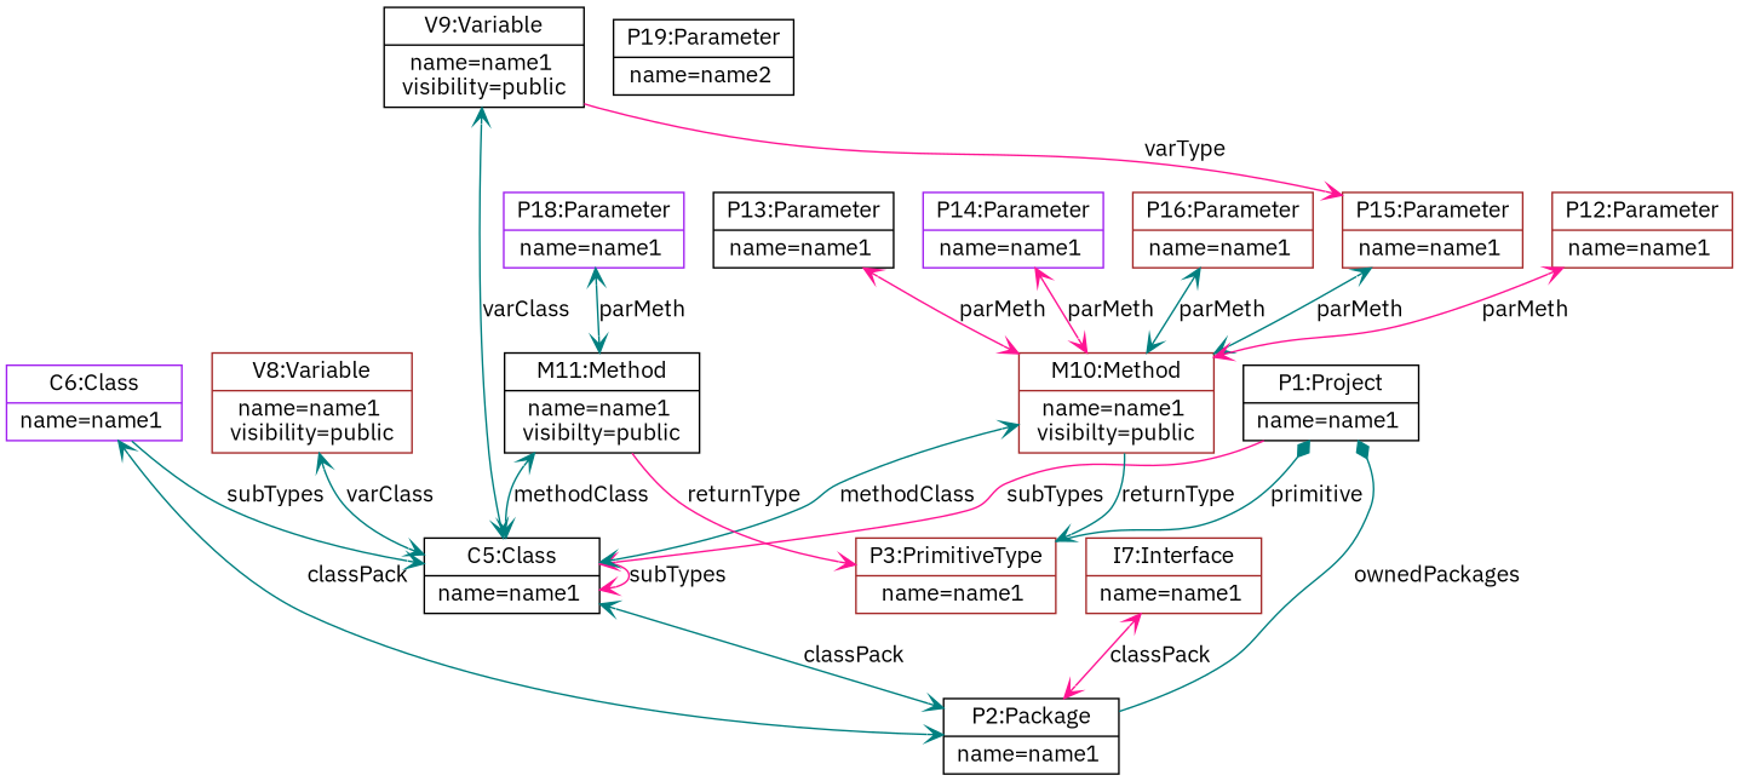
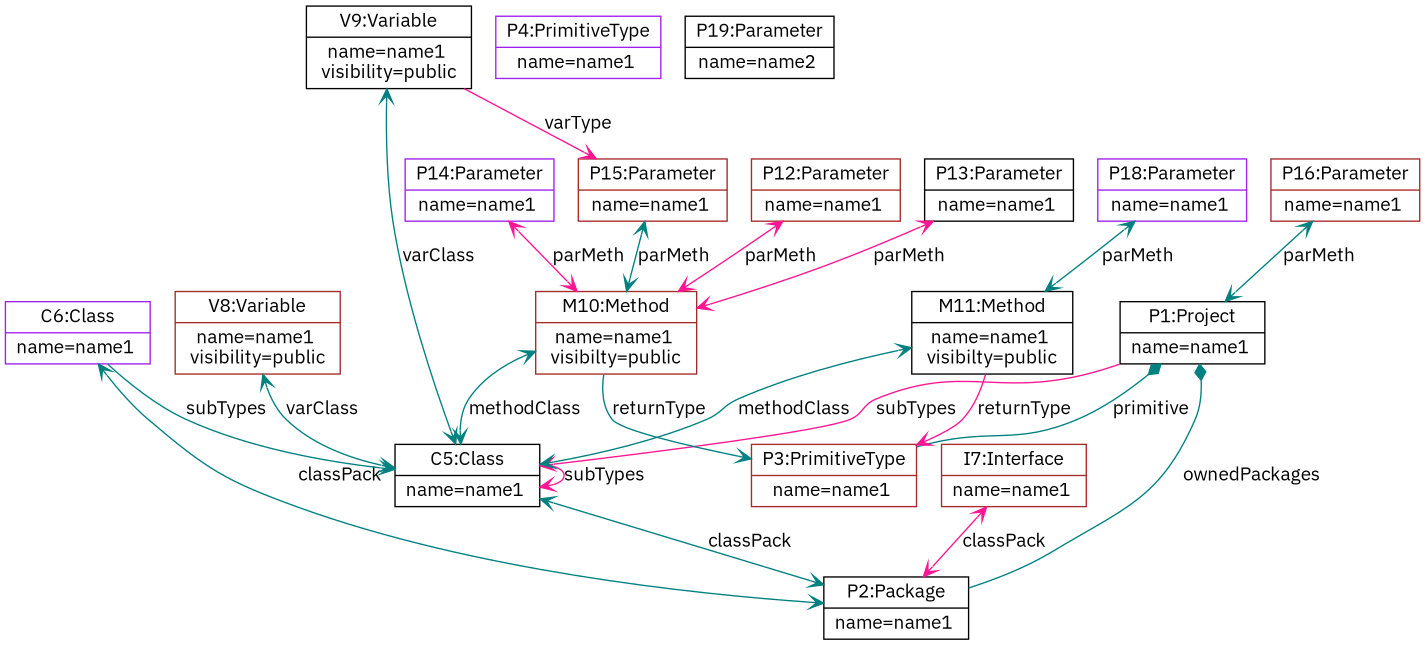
  graph {
    fontname="IBM Plex Sans"
    node [color=black fontname="IBM Plex Sans" shape=record]
    edge [arrowhead=open arrowtail=open color=teal dir=both fontname="IBM Plex Sans"]
    n1 [label="{P1:Project| name=name1 \n}"]
    n2 [label="{P2:Package| name=name1 \n}"]
    n3 [color=brown label="{P3:PrimitiveType| name=name1 \n}"]
    n4 [label="{C5:Class| name=name1 \n}"]
+   n5 [color=purple label="{P4:PrimitiveType| name=name1 \n}"]
    n6 [color=purple label="{C6:Class| name=name1 \n}"]
    n7 [color=brown label="{I7:Interface| name=name1 \n}"]
    n8 [color=brown label="{V8:Variable| name=name1 \n visibility=public \n}"]
    n9 [label="{V9:Variable| name=name1 \n visibility=public \n}"]
    n10 [color=brown label="{P15:Parameter| name=name1 \n}"]
    n11 [color=brown label="{M10:Method| name=name1 \n visibilty=public \n}"]
    n12 [label="{M11:Method| name=name1 \n visibilty=public \n}"]
    n13 [color=brown label="{P12:Parameter| name=name1 \n}"]
    n14 [label="{P13:Parameter| name=name1 \n}"]
    n15 [color=purple label="{P14:Parameter| name=name1 \n}"]
    n16 [color=brown label="{P16:Parameter| name=name1 \n}"]
    n17 [color=purple label="{P18:Parameter| name=name1 \n}"]
    n18 [label="{P19:Parameter| name=name2 \n}"]
    n1 -- n2 [arrowhead=none arrowtail=diamond label=ownedPackages]
    n1 -- n3 [arrowhead=none arrowtail=diamond label=primitive]
    n1 -- n4 [color=deeppink dir=forward label=subTypes]
    n4 -- n2 [label=classPack]
    n4 -- n4 [color=deeppink dir=forward label=subTypes]
    n6 -- n2 [label=classPack]
    n6 -- n4 [dir=forward label=subTypes]
    n7 -- n2 [color=deeppink label=classPack]
    n8 -- n4 [label=varClass]
    n9 -- n4 [label=varClass]
    n9 -- n10 [color=deeppink dir=forward label=varType]
    n10 -- n11 [label=parMeth]
    n11 -- n3 [dir=forward label=returnType]
    n11 -- n4 [label=methodClass]
    n12 -- n3 [color=deeppink dir=forward label=returnType]
    n12 -- n4 [label=methodClass]
    n13 -- n11 [color=deeppink label=parMeth]
    n14 -- n11 [color=deeppink label=parMeth]
    n15 -- n11 [color=deeppink label=parMeth]
-   n16 -- n11 [label=parMeth]
+   n16 -- n1 [label=parMeth]
    n17 -- n12 [label=parMeth]
  }
